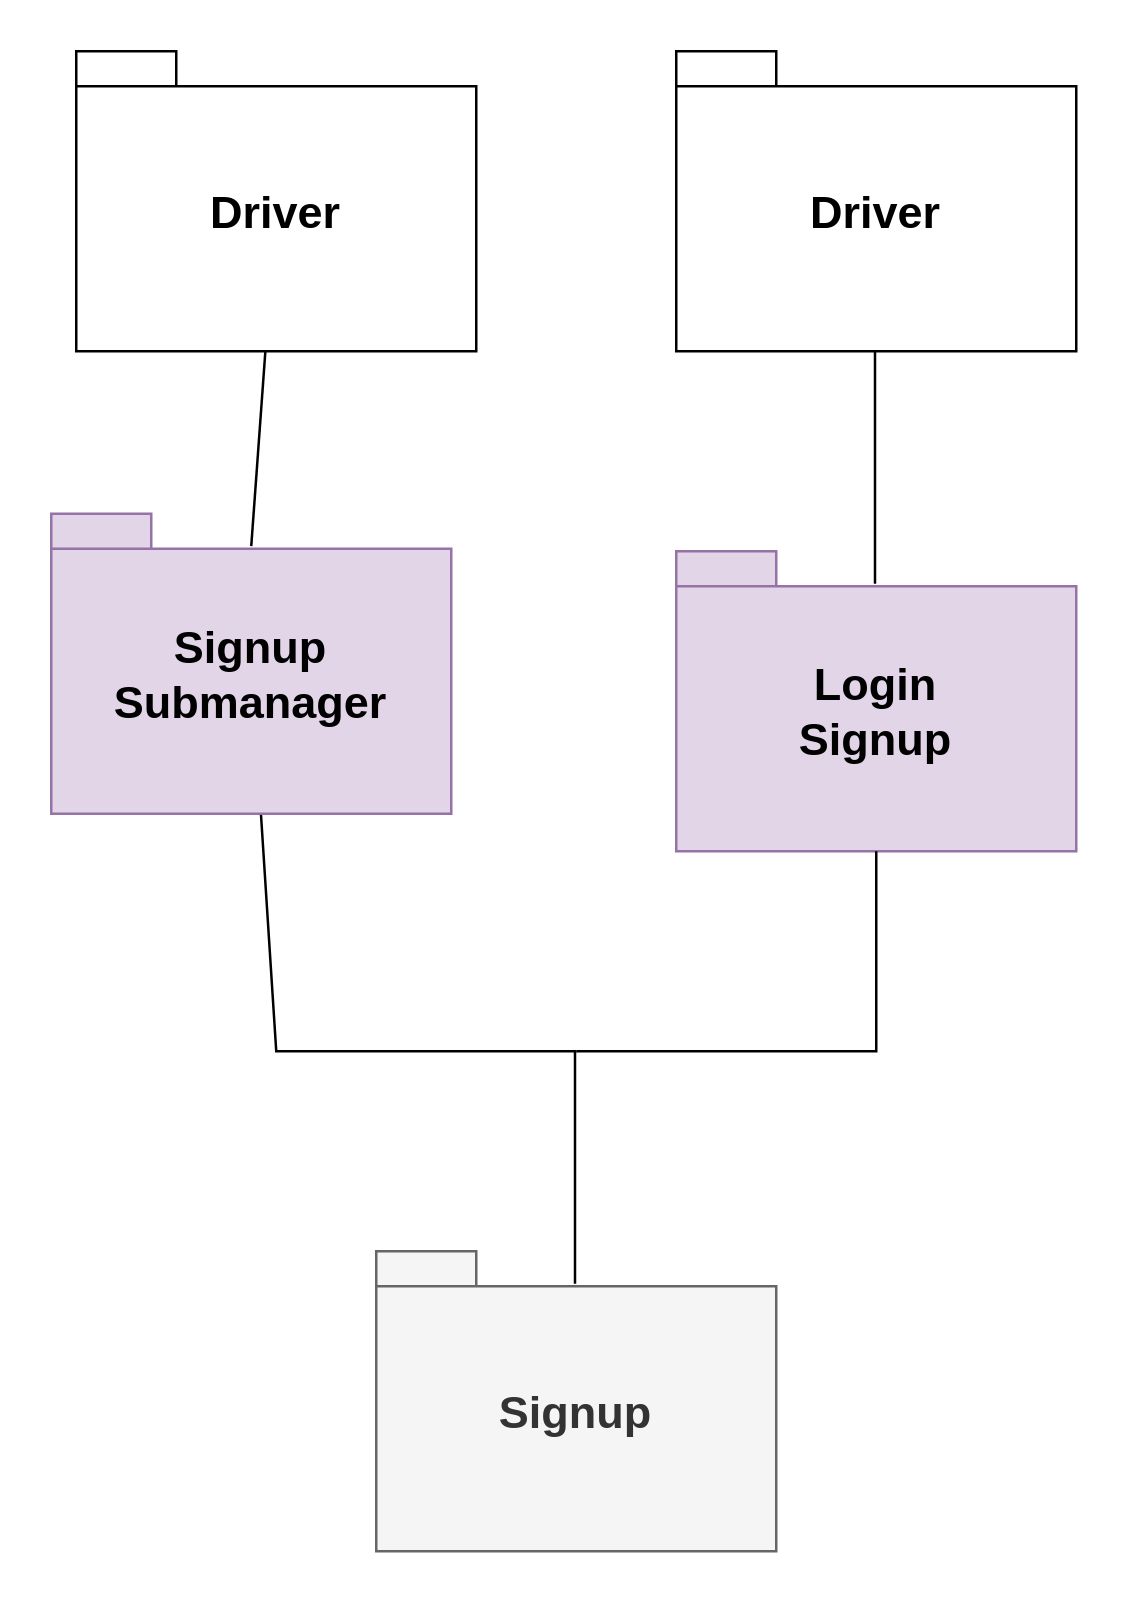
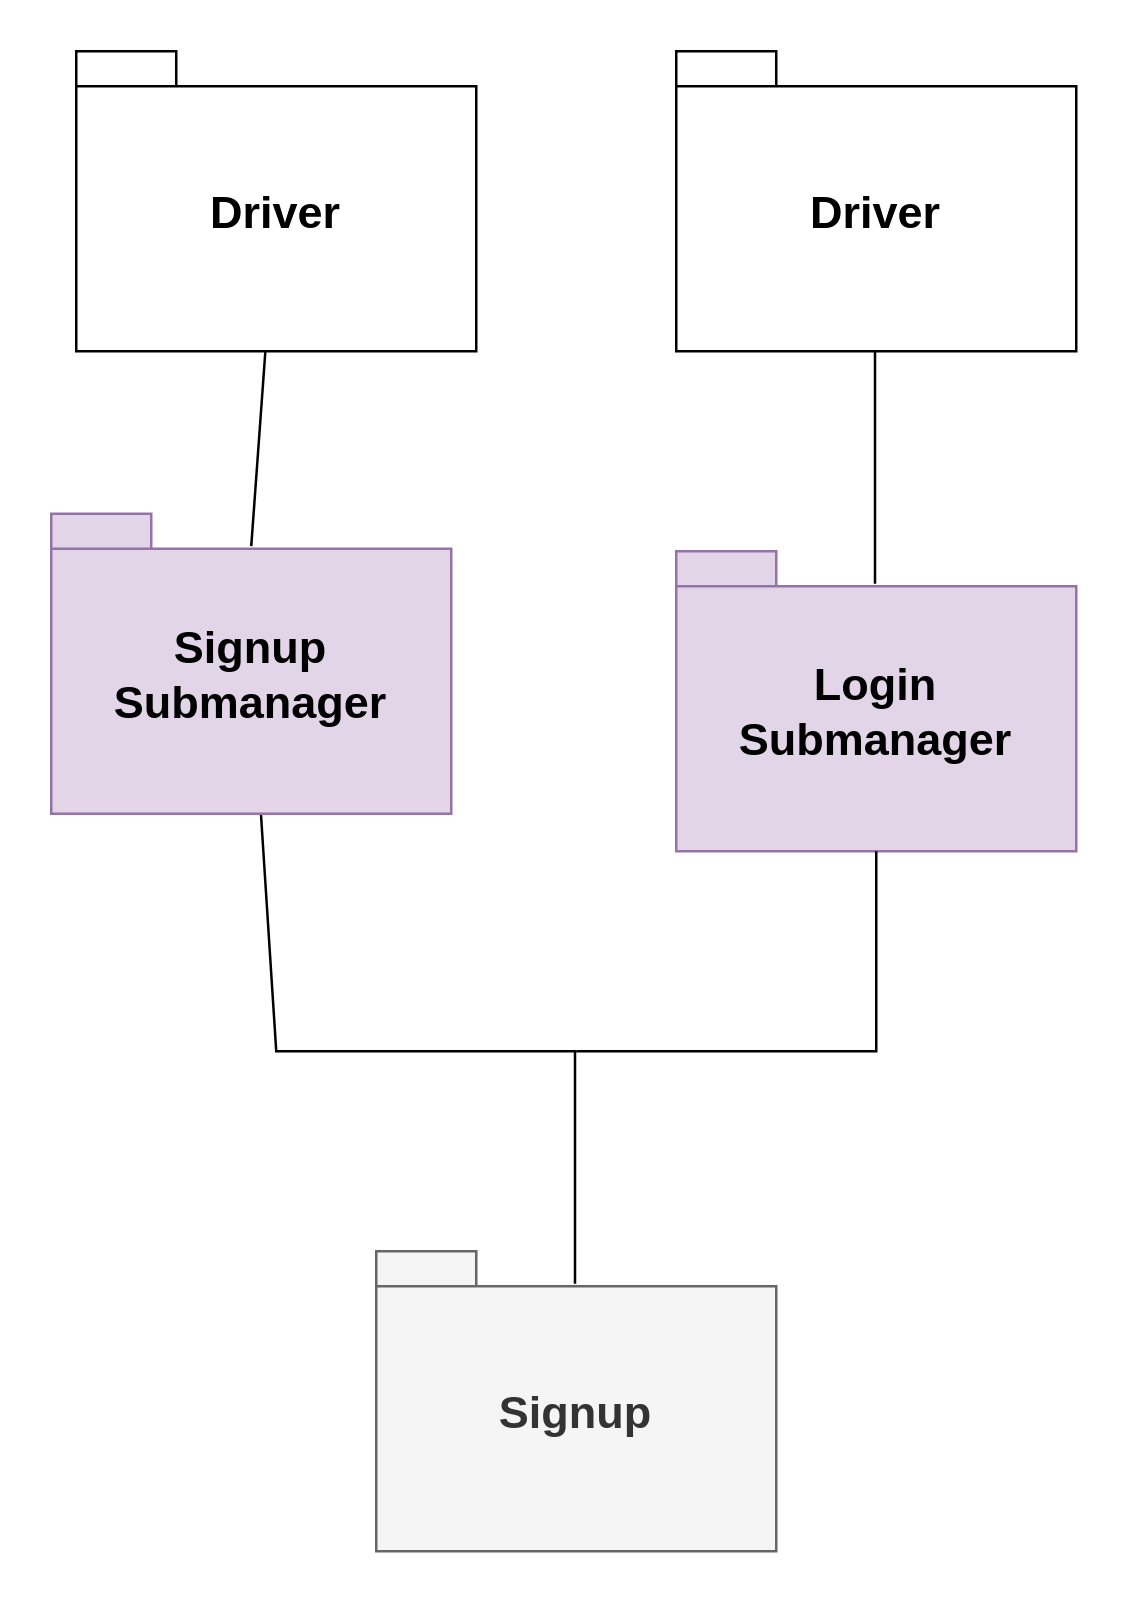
  <mxCell id="0" />
  <mxCell id="1" parent="0" />
  <mxCell id="2" value="&lt;font&gt;Signup&lt;/font&gt;" style="shape=folder;fontStyle=1;spacingTop=10;tabWidth=40;tabHeight=14;tabPosition=left;html=1;whiteSpace=wrap;color=#808080;fillColor=#f5f5f5;fontColor=#333333;strokeColor=#666666;fontSize=18;" vertex="1" parent="1"><mxGeometry x="150" y="500" width="160" height="120" as="geometry" /></mxCell>
  <mxCell id="3" value="&lt;font&gt;Driver&lt;/font&gt;" style="shape=folder;fontStyle=1;spacingTop=10;tabWidth=40;tabHeight=14;tabPosition=left;html=1;whiteSpace=wrap;fontSize=18;" vertex="1" parent="1"><mxGeometry x="270" y="20" width="160" height="120" as="geometry" /></mxCell>
  <mxCell id="4" style="edgeStyle=none;curved=0;rounded=0;orthogonalLoop=1;jettySize=auto;html=1;fontSize=18;startSize=8;endSize=8;endArrow=none;endFill=0;" edge="1" parent="1" source="5"><mxGeometry relative="1" as="geometry"><mxPoint x="230" y="420" as="targetPoint" /><Array as="points"><mxPoint x="110" y="420" /></Array></mxGeometry></mxCell>
  <mxCell id="5" value="&lt;div&gt;&lt;font&gt;Signup&lt;/font&gt;&lt;/div&gt;&lt;div&gt;&lt;font&gt;Submanager&lt;/font&gt;&lt;/div&gt;" style="shape=folder;fontStyle=1;spacingTop=10;tabWidth=40;tabHeight=14;tabPosition=left;html=1;whiteSpace=wrap;color=#808080;fillColor=#e1d5e7;strokeColor=#9673a6;fontSize=18;" vertex="1" parent="1"><mxGeometry x="20" y="205" width="160" height="120" as="geometry" /></mxCell>
- <mxCell id="6" value="&lt;span&gt;Login&lt;/span&gt;&lt;div&gt;&lt;font&gt;Signup&lt;/font&gt;&lt;/div&gt;" style="shape=folder;fontStyle=1;spacingTop=10;tabWidth=40;tabHeight=14;tabPosition=left;html=1;whiteSpace=wrap;color=#808080;fillColor=#e1d5e7;strokeColor=#9673a6;fontSize=18;" vertex="1" parent="1"><mxGeometry x="270" y="220" width="160" height="120" as="geometry" /></mxCell>
+ <mxCell id="6" value="&lt;span&gt;Login&lt;/span&gt;&lt;div&gt;&lt;font&gt;Submanager&lt;/font&gt;&lt;/div&gt;" style="shape=folder;fontStyle=1;spacingTop=10;tabWidth=40;tabHeight=14;tabPosition=left;html=1;whiteSpace=wrap;color=#808080;fillColor=#e1d5e7;strokeColor=#9673a6;fontSize=18;" vertex="1" parent="1"><mxGeometry x="270" y="220" width="160" height="120" as="geometry" /></mxCell>
  <mxCell id="7" value="" style="endArrow=none;html=1;rounded=0;entryX=0.5;entryY=1;entryDx=0;entryDy=0;entryPerimeter=0;fontSize=18;" edge="1" parent="1" target="6"><mxGeometry width="50" height="50" relative="1" as="geometry"><mxPoint x="230" y="420" as="sourcePoint" /><mxPoint x="360" y="340" as="targetPoint" /><Array as="points"><mxPoint x="350" y="420" /></Array></mxGeometry></mxCell>
  <mxCell id="8" value="&lt;font&gt;Driver&lt;/font&gt;" style="shape=folder;fontStyle=1;spacingTop=10;tabWidth=40;tabHeight=14;tabPosition=left;html=1;whiteSpace=wrap;fontSize=18;" vertex="1" parent="1"><mxGeometry x="30" y="20" width="160" height="120" as="geometry" /></mxCell>
  <mxCell id="9" style="edgeStyle=none;curved=1;rounded=0;orthogonalLoop=1;jettySize=auto;html=1;entryX=0.5;entryY=0.108;entryDx=0;entryDy=0;entryPerimeter=0;fontSize=18;startSize=8;endSize=8;endArrow=none;endFill=0;" edge="1" parent="1" source="8" target="5"><mxGeometry relative="1" as="geometry" /></mxCell>
  <mxCell id="10" style="edgeStyle=none;curved=1;rounded=0;orthogonalLoop=1;jettySize=auto;html=1;entryX=0.5;entryY=0.108;entryDx=0;entryDy=0;entryPerimeter=0;fontSize=18;startSize=8;endSize=8;endArrow=none;endFill=0;" edge="1" parent="1"><mxGeometry relative="1" as="geometry"><mxPoint x="349.5" y="140" as="sourcePoint" /><mxPoint x="349.5" y="233" as="targetPoint" /></mxGeometry></mxCell>
  <mxCell id="11" style="edgeStyle=none;curved=1;rounded=0;orthogonalLoop=1;jettySize=auto;html=1;entryX=0.5;entryY=0.108;entryDx=0;entryDy=0;entryPerimeter=0;fontSize=18;startSize=8;endSize=8;endArrow=none;endFill=0;" edge="1" parent="1"><mxGeometry relative="1" as="geometry"><mxPoint x="229.5" y="420" as="sourcePoint" /><mxPoint x="229.5" y="513" as="targetPoint" /></mxGeometry></mxCell>
